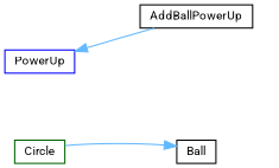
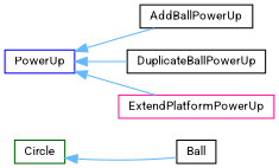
  digraph {
    fontname=Roboto
    rankdir=LR
    node [color=black fillcolor=white fontname=Roboto fontsize=10 shape=box style=filled]
    edge [color=steelblue1 dir=back fontname=Roboto fontsize=10 labelfontname=Helvetica labelfontsize=10 style=solid]
    n1 [color=darkgreen height=0.2 label=Circle width=0.4]
    n2 [height=0.2 label=Ball width=0.4]
    n3 [color=blue height=0.2 label=PowerUp width=0.4]
    n4 [height=0.2 label=AddBallPowerUp width=0.4]
-   n2 -> n1
+   n5 [height=0.2 label=DuplicateBallPowerUp width=0.4]
+   n6 [color=deeppink height=0.2 label=ExtendPlatformPowerUp width=0.4]
+   n1 -> n2
    n3 -> n4
+   n3 -> n5
+   n3 -> n6
  }
